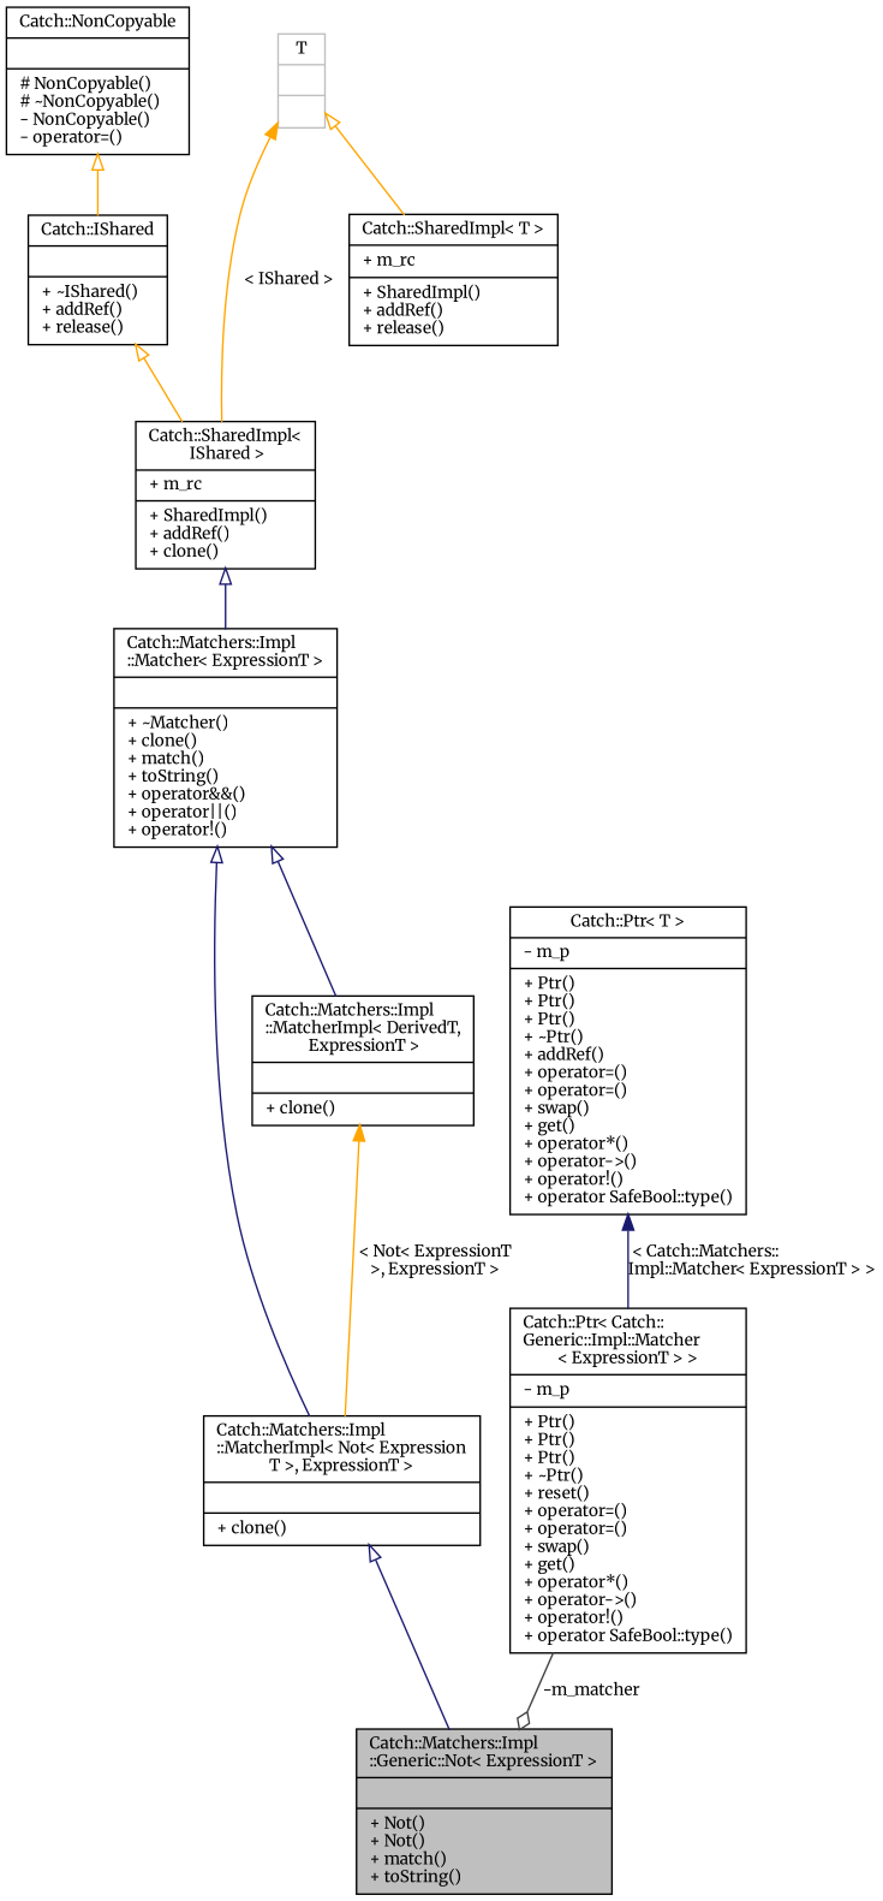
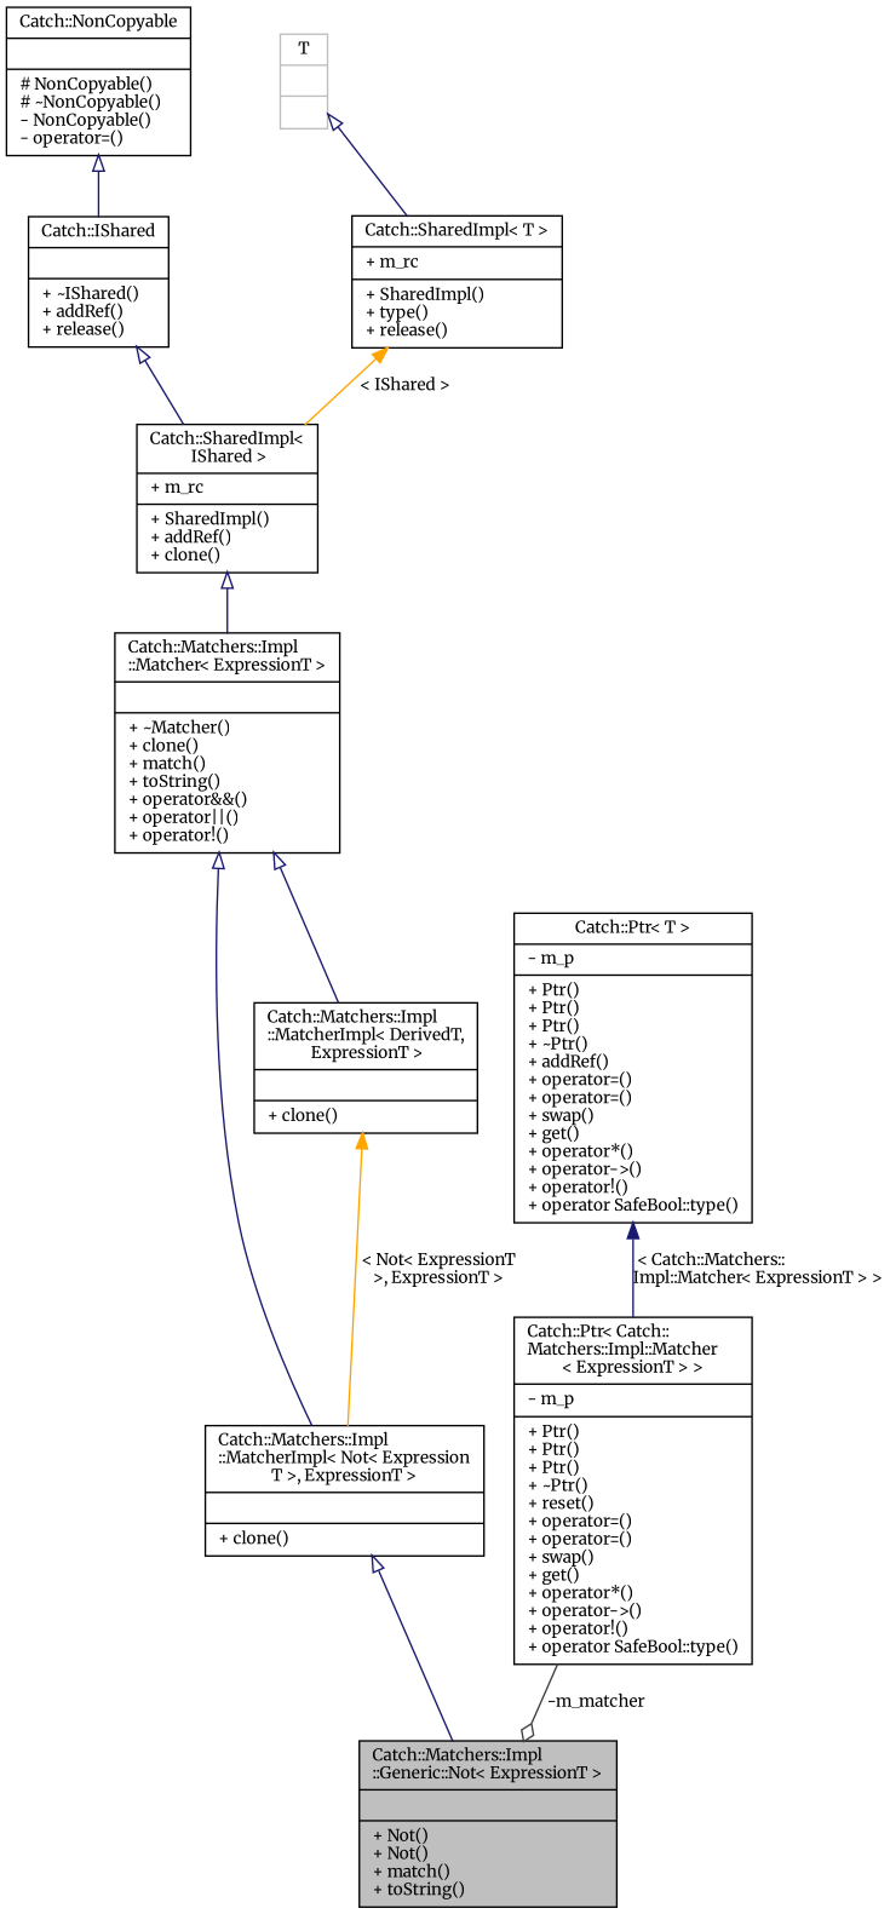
  digraph {
    fontname=Merriweather
    node [color=black fillcolor=white fontname=Merriweather fontsize=10 shape=record style=filled]
    edge [arrowtail=onormal color=midnightblue dir=back fontname=Merriweather fontsize=10 labelfontname=Helvetica labelfontsize=10 style=solid]
    n1 [fillcolor=grey75 fontcolor=black height=0.2 label="{Catch::Matchers::Impl\l::Generic::Not\< ExpressionT \>\n||+ Not()\l+ Not()\l+ match()\l+ toString()\l}" width=0.4]
    n2 [height=0.2 label="{Catch::Matchers::Impl\l::MatcherImpl\< Not\< Expression\lT \>, ExpressionT \>\n||+ clone()\l}" width=0.4]
    n3 [height=0.2 label="{Catch::Matchers::Impl\l::Matcher\< ExpressionT \>\n||+ ~Matcher()\l+ clone()\l+ match()\l+ toString()\l+ operator&&()\l+ operator\|\|()\l+ operator!()\l}" width=0.4]
    n4 [height=0.2 label="{Catch::Matchers::Impl\l::MatcherImpl\< DerivedT,\l ExpressionT \>\n||+ clone()\l}" width=0.4]
    n5 [height=0.2 label="{Catch::SharedImpl\<\l IShared \>\n|+ m_rc\l|+ SharedImpl()\l+ addRef()\l+ clone()\l}" width=0.4]
    n6 [height=0.2 label="{Catch::IShared\n||+ ~IShared()\l+ addRef()\l+ release()\l}" width=0.4]
    n7 [height=0.2 label="{Catch::NonCopyable\n||# NonCopyable()\l# ~NonCopyable()\l- NonCopyable()\l- operator=()\l}" width=0.4]
-   n8 [height=0.2 label="{Catch::SharedImpl\< T \>\n|+ m_rc\l|+ SharedImpl()\l+ addRef()\l+ release()\l}" width=0.4]
+   n8 [height=0.2 label="{Catch::SharedImpl\< T \>\n|+ m_rc\l|+ SharedImpl()\l+ type()\l+ release()\l}" width=0.4]
    n9 [color=grey75 height=0.2 label="{T\n||}" width=0.4]
-   n10 [height=0.2 label="{Catch::Ptr\< Catch::\lGeneric::Impl::Matcher\l\< ExpressionT \> \>\n|- m_p\l|+ Ptr()\l+ Ptr()\l+ Ptr()\l+ ~Ptr()\l+ reset()\l+ operator=()\l+ operator=()\l+ swap()\l+ get()\l+ operator*()\l+ operator-\>()\l+ operator!()\l+ operator SafeBool::type()\l}" width=0.4]
+   n10 [height=0.2 label="{Catch::Ptr\< Catch::\lMatchers::Impl::Matcher\l\< ExpressionT \> \>\n|- m_p\l|+ Ptr()\l+ Ptr()\l+ Ptr()\l+ ~Ptr()\l+ reset()\l+ operator=()\l+ operator=()\l+ swap()\l+ get()\l+ operator*()\l+ operator-\>()\l+ operator!()\l+ operator SafeBool::type()\l}" width=0.4]
    n11 [height=0.2 label="{Catch::Ptr\< T \>\n|- m_p\l|+ Ptr()\l+ Ptr()\l+ Ptr()\l+ ~Ptr()\l+ addRef()\l+ operator=()\l+ operator=()\l+ swap()\l+ get()\l+ operator*()\l+ operator-\>()\l+ operator!()\l+ operator SafeBool::type()\l}" width=0.4]
    n2 -> n1
    n3 -> n2
    n3 -> n4
    n4 -> n2 [color=orange label=" \< Not\< ExpressionT\l \>, ExpressionT \>" arrowtail=""]
    n5 -> n3
-   n6 -> n5 [color=orange]
-   n7 -> n6 [color=orange]
-   n9 -> n5 [color=orange label=" \< IShared \>" arrowtail=""]
-   n9 -> n8 [color=orange]
+   n6 -> n5
+   n7 -> n6
+   n8 -> n5 [color=orange label=" \< IShared \>" arrowtail=""]
+   n9 -> n8
    n10 -> n1 [arrowhead=odiamond color=grey25 label=" -m_matcher" arrowtail="" dir=""]
    n11 -> n10 [label=" \< Catch::Matchers::\lImpl::Matcher\< ExpressionT \> \>" arrowtail=""]
  }
